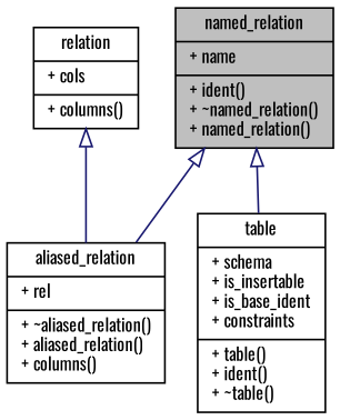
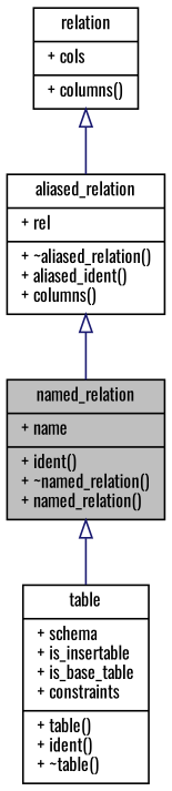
  digraph {
    fontname=Oswald
    node [color=black fillcolor=white fontname=Oswald fontsize=10 shape=record style=filled]
    edge [arrowtail=onormal color=midnightblue dir=back fontname=Oswald fontsize=10 labelfontname=Helvetica labelfontsize=10 style=solid]
    n1 [fillcolor=grey75 fontcolor=black height=0.2 label="{named_relation\n|+ name\l|+ ident()\l+ ~named_relation()\l+ named_relation()\l}" width=0.4]
-   n2 [height=0.2 label="{aliased_relation\n|+ rel\l|+ ~aliased_relation()\l+ aliased_relation()\l+ columns()\l}" width=0.4]
-   n3 [height=0.2 label="{table\n|+ schema\l+ is_insertable\l+ is_base_ident\l+ constraints\l|+ table()\l+ ident()\l+ ~table()\l}" width=0.4]
+   n2 [height=0.2 label="{aliased_relation\n|+ rel\l|+ ~aliased_relation()\l+ aliased_ident()\l+ columns()\l}" width=0.4]
+   n3 [height=0.2 label="{table\n|+ schema\l+ is_insertable\l+ is_base_table\l+ constraints\l|+ table()\l+ ident()\l+ ~table()\l}" width=0.4]
    n4 [height=0.2 label="{relation\n|+ cols\l|+ columns()\l}" width=0.4]
-   n1 -> n2
+   n2 -> n1
    n1 -> n3
    n4 -> n2
  }
